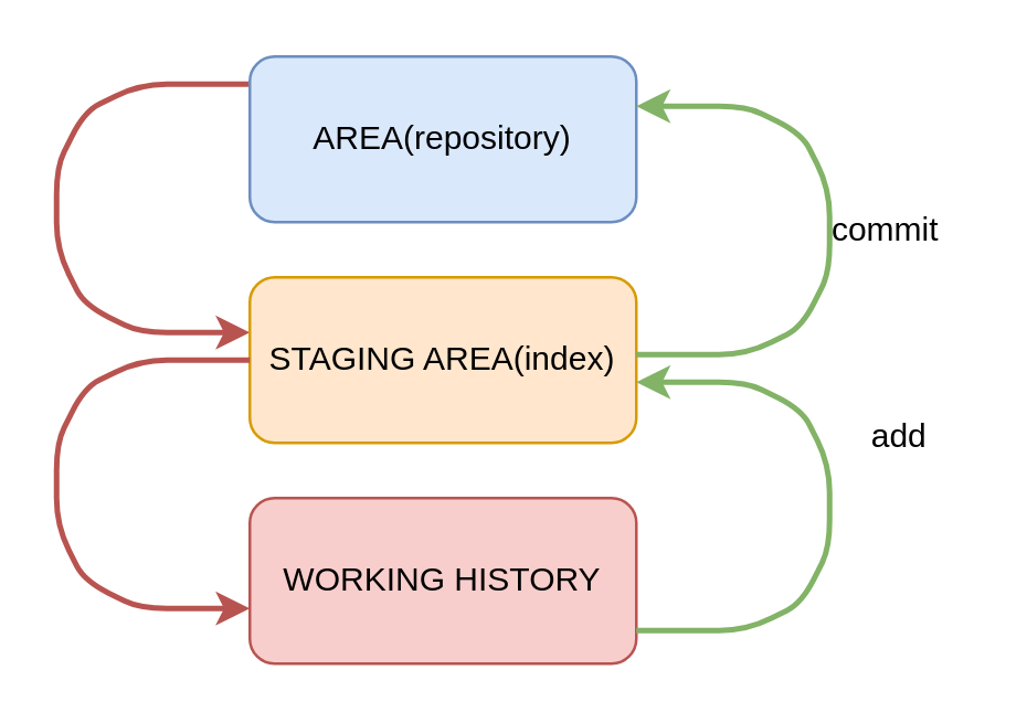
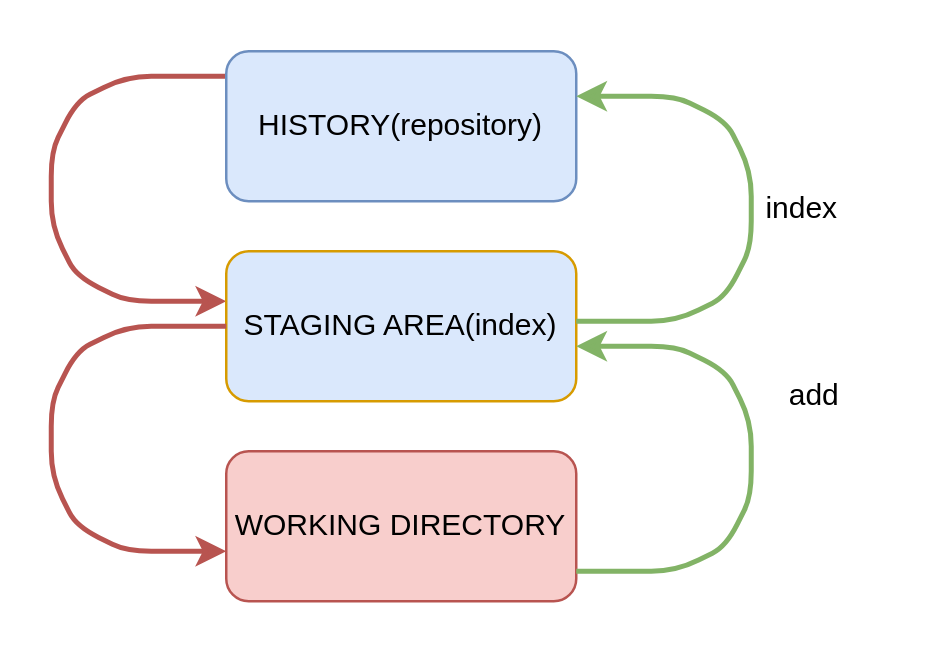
  <mxCell id="0" />
  <mxCell id="1" parent="0" />
  <mxCell id="2" value="" style="endArrow=classic;html=1;entryX=1;entryY=0.5;entryDx=0;entryDy=0;strokeWidth=2;fillColor=#f8cecc;strokeColor=#b85450;shadow=0;" edge="1" parent="1"><mxGeometry width="50" height="50" relative="1" as="geometry"><mxPoint x="90" y="30" as="sourcePoint" /><mxPoint x="90" y="120" as="targetPoint" /><Array as="points"><mxPoint x="50" y="30" /><mxPoint x="30" y="40" /><mxPoint x="20" y="60" /><mxPoint x="20" y="90" /><mxPoint x="30" y="110" /><mxPoint x="50" y="120" /></Array></mxGeometry></mxCell>
- <mxCell id="3" value="AREA(repository)" style="rounded=1;whiteSpace=wrap;html=1;fillColor=#dae8fc;strokeColor=#6c8ebf;" vertex="1" parent="1"><mxGeometry x="90" y="20" width="140" height="60" as="geometry" /></mxCell>
- <mxCell id="4" value="WORKING HISTORY" style="rounded=1;whiteSpace=wrap;html=1;fillColor=#f8cecc;strokeColor=#b85450;" vertex="1" parent="1"><mxGeometry x="90" y="180" width="140" height="60" as="geometry" /></mxCell>
- <mxCell id="5" value="STAGING AREA(index)" style="rounded=1;whiteSpace=wrap;html=1;fillColor=#ffe6cc;strokeColor=#d79b00;" vertex="1" parent="1"><mxGeometry x="90" y="100" width="140" height="60" as="geometry" /></mxCell>
+ <mxCell id="3" value="HISTORY(repository)" style="rounded=1;whiteSpace=wrap;html=1;fillColor=#dae8fc;strokeColor=#6c8ebf;" vertex="1" parent="1"><mxGeometry x="90" y="20" width="140" height="60" as="geometry" /></mxCell>
+ <mxCell id="4" value="WORKING DIRECTORY" style="rounded=1;whiteSpace=wrap;html=1;fillColor=#f8cecc;strokeColor=#b85450;" vertex="1" parent="1"><mxGeometry x="90" y="180" width="140" height="60" as="geometry" /></mxCell>
+ <mxCell id="5" value="STAGING AREA(index)" style="rounded=1;whiteSpace=wrap;html=1;fillColor=#dae8fc;strokeColor=#d79b00;" vertex="1" parent="1"><mxGeometry x="90" y="100" width="140" height="60" as="geometry" /></mxCell>
  <mxCell id="6" value="" style="endArrow=classic;html=1;entryX=1;entryY=0.5;entryDx=0;entryDy=0;strokeWidth=2;fillColor=#d5e8d4;strokeColor=#82b366;" edge="1" parent="1"><mxGeometry width="50" height="50" relative="1" as="geometry"><mxPoint x="230" y="228" as="sourcePoint" /><mxPoint x="230" y="138" as="targetPoint" /><Array as="points"><mxPoint x="270" y="228" /><mxPoint x="290" y="218" /><mxPoint x="300" y="198" /><mxPoint x="300" y="168" /><mxPoint x="290" y="148" /><mxPoint x="270" y="138" /></Array></mxGeometry></mxCell>
  <mxCell id="7" value="" style="endArrow=classic;html=1;entryX=1;entryY=0.5;entryDx=0;entryDy=0;strokeWidth=2;fillColor=#d5e8d4;strokeColor=#82b366;" edge="1" parent="1"><mxGeometry width="50" height="50" relative="1" as="geometry"><mxPoint x="230" y="128" as="sourcePoint" /><mxPoint x="230" y="38" as="targetPoint" /><Array as="points"><mxPoint x="270" y="128" /><mxPoint x="290" y="118" /><mxPoint x="300" y="98" /><mxPoint x="300" y="68" /><mxPoint x="290" y="48" /><mxPoint x="270" y="38" /></Array></mxGeometry></mxCell>
  <mxCell id="8" value="" style="endArrow=classic;html=1;entryX=1;entryY=0.5;entryDx=0;entryDy=0;strokeWidth=2;fillColor=#f8cecc;strokeColor=#b85450;shadow=0;" edge="1" parent="1"><mxGeometry width="50" height="50" relative="1" as="geometry"><mxPoint x="90" y="130" as="sourcePoint" /><mxPoint x="90" y="220" as="targetPoint" /><Array as="points"><mxPoint x="50" y="130" /><mxPoint x="30" y="140" /><mxPoint x="20" y="160" /><mxPoint x="20" y="190" /><mxPoint x="30" y="210" /><mxPoint x="50" y="220" /></Array></mxGeometry></mxCell>
  <mxCell id="9" value="add" style="text;html=1;align=center;verticalAlign=middle;resizable=0;points=[];autosize=1;strokeColor=none;fillColor=none;" vertex="1" parent="1"><mxGeometry x="305" y="143" width="40" height="30" as="geometry" /></mxCell>
- <mxCell id="10" value="commit" style="text;html=1;align=center;verticalAlign=middle;resizable=0;points=[];autosize=1;strokeColor=none;fillColor=none;" vertex="1" parent="1"><mxGeometry x="290" y="68" width="60" height="30" as="geometry" /></mxCell>
+ <mxCell id="10" value="index" style="text;html=1;align=center;verticalAlign=middle;resizable=0;points=[];autosize=1;strokeColor=none;fillColor=none;" vertex="1" parent="1"><mxGeometry x="290" y="68" width="60" height="30" as="geometry" /></mxCell>
